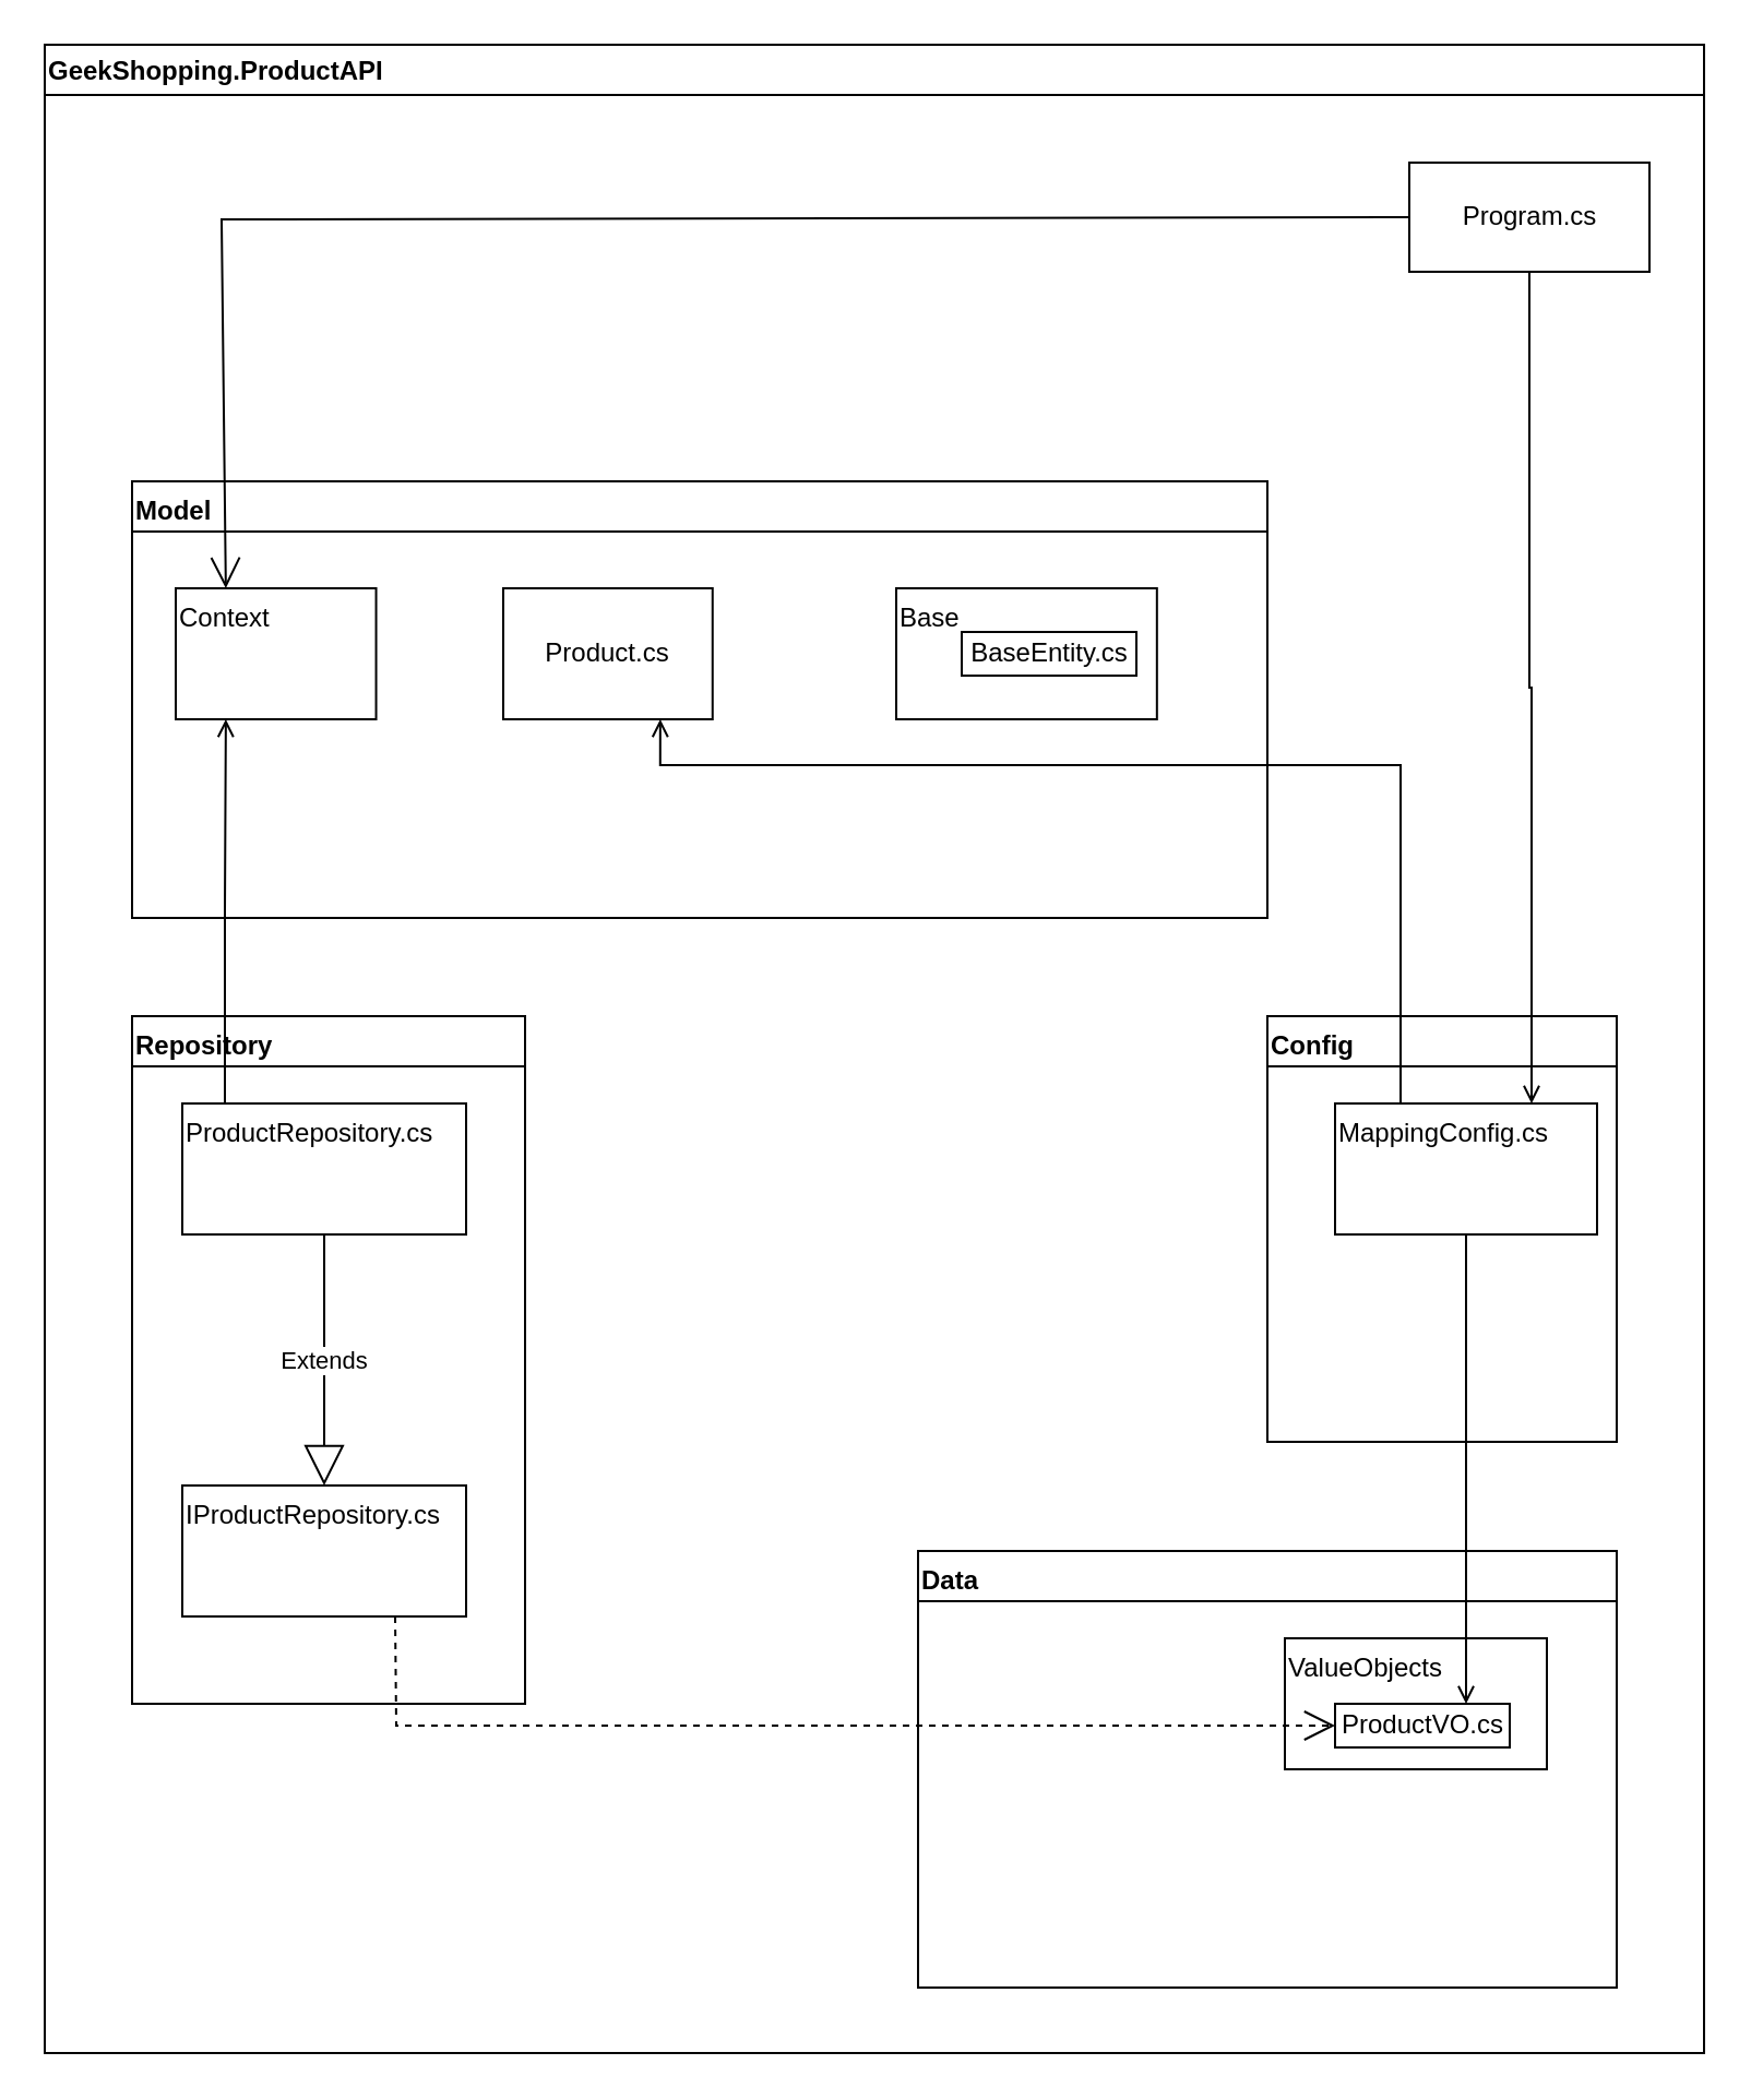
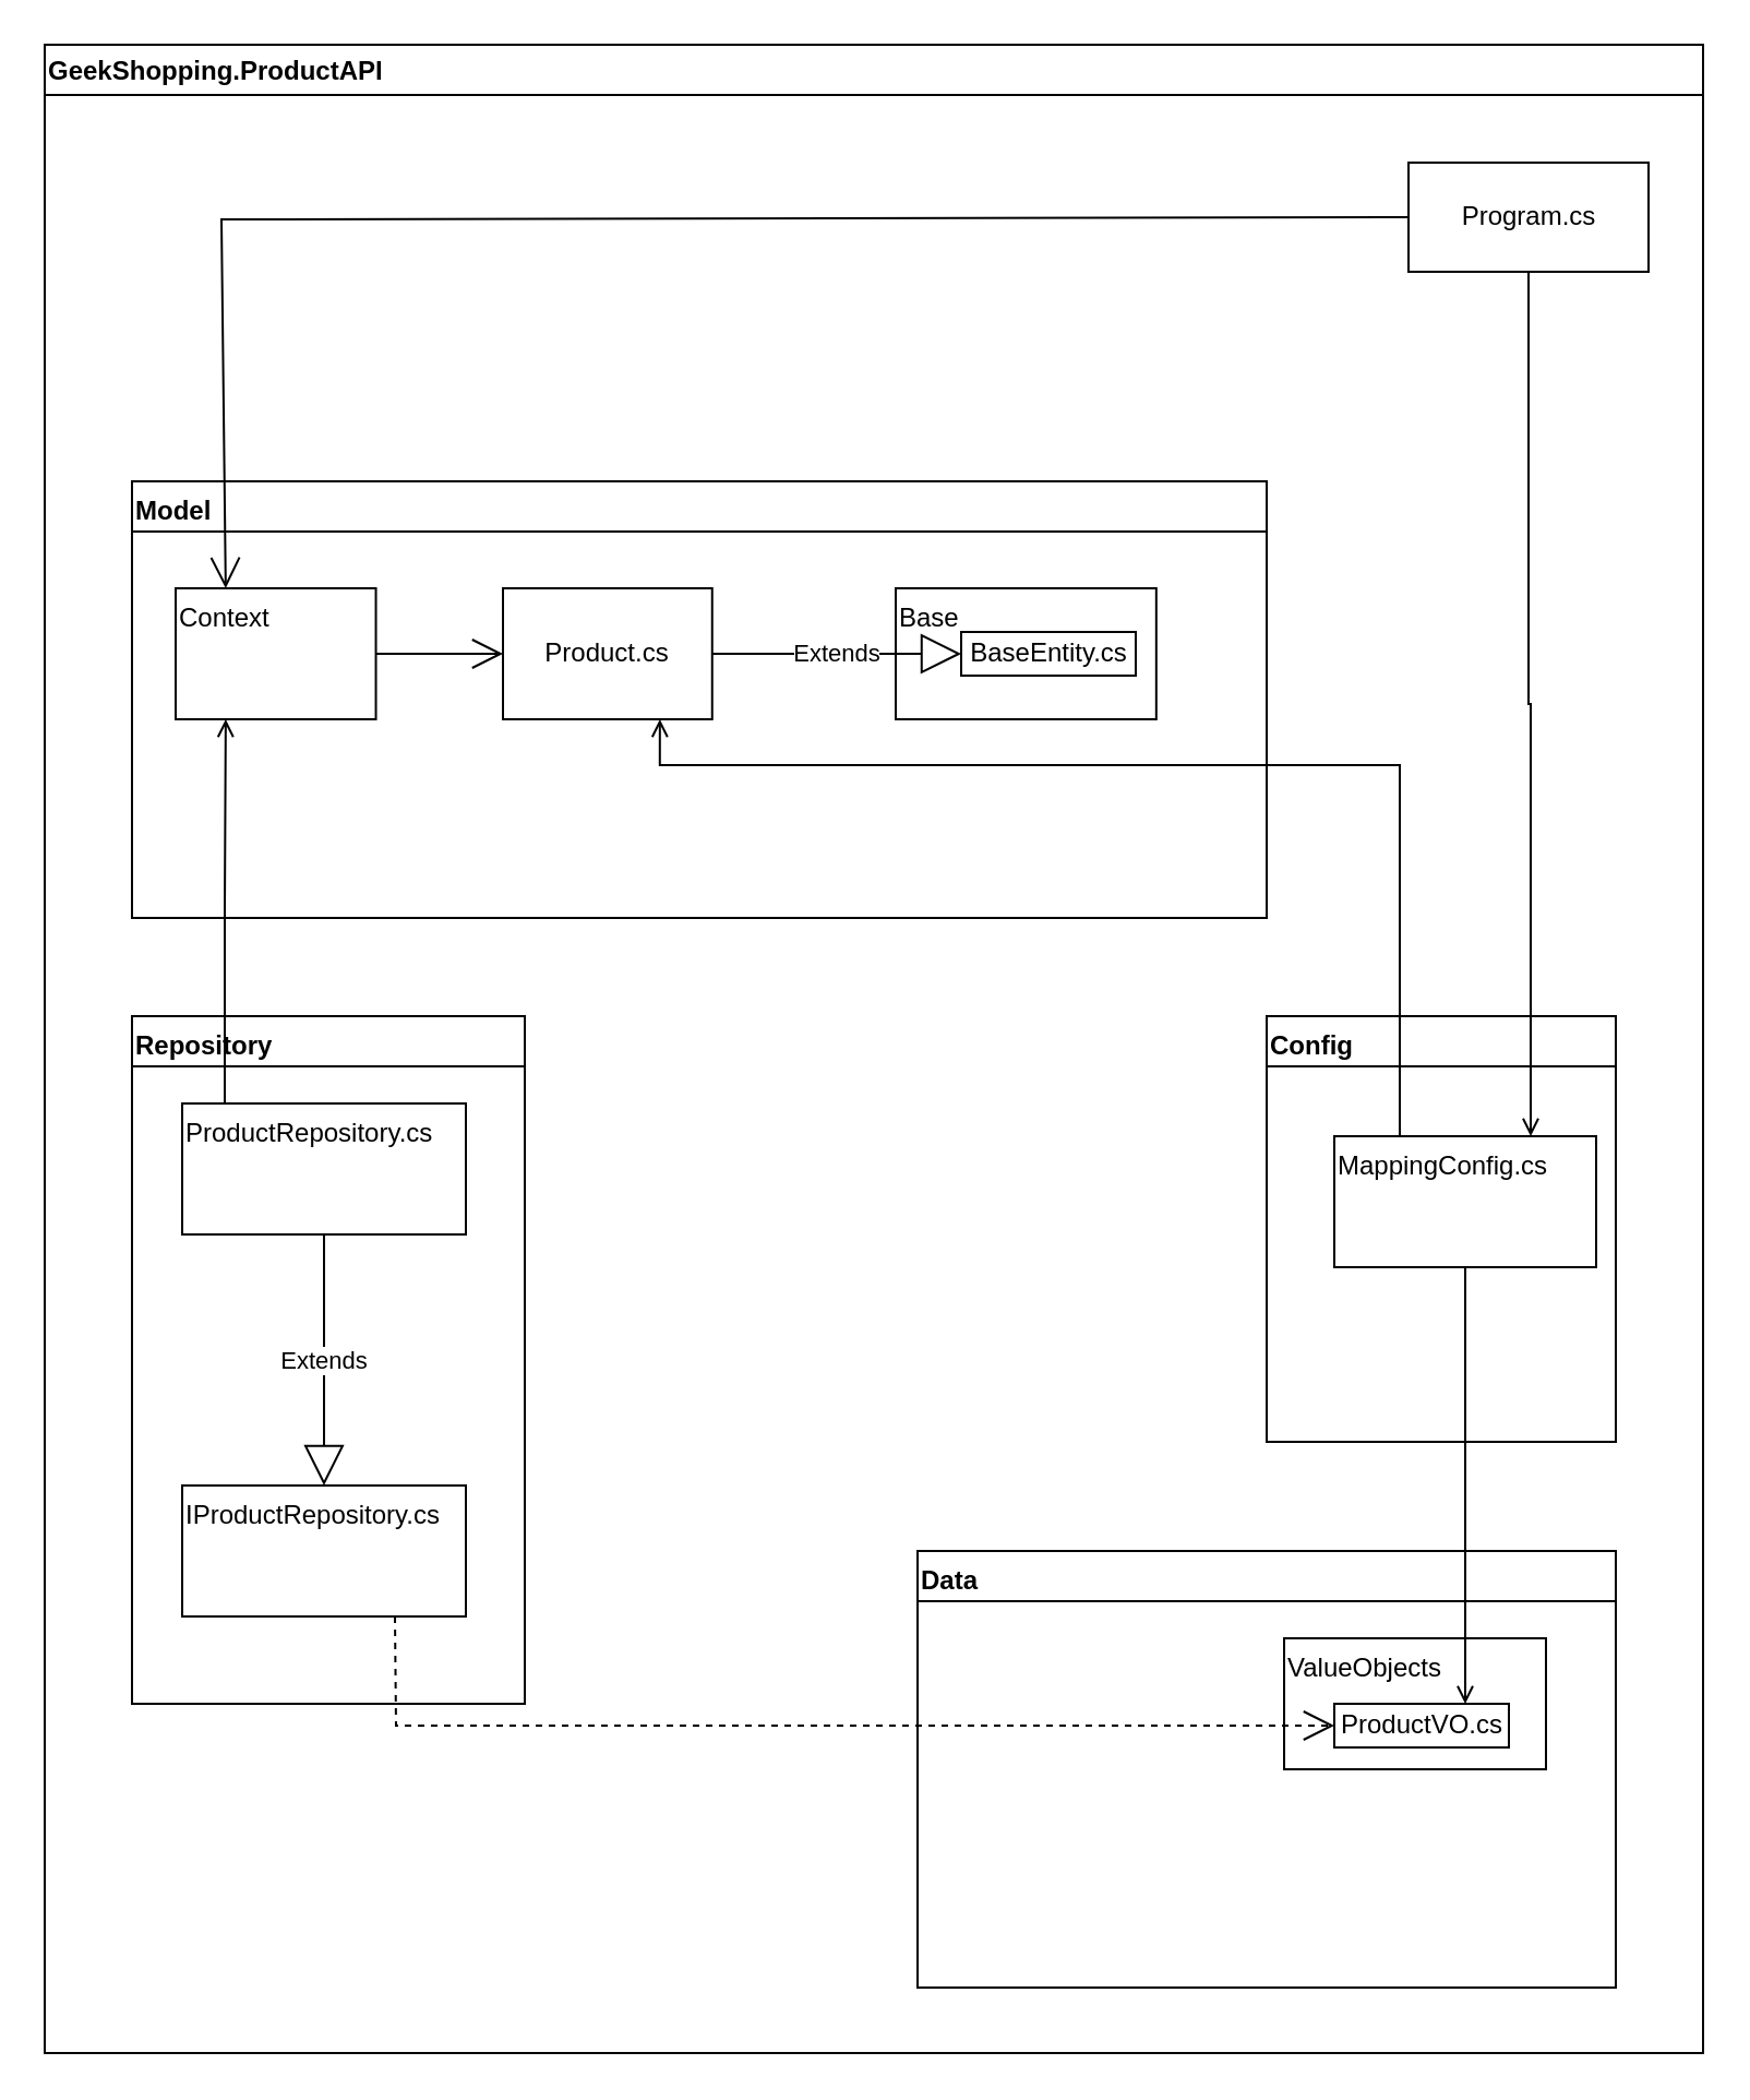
  <mxCell id="0" />
  <mxCell id="1" parent="0" />
  <mxCell id="2" value="" style="group;align=left;verticalAlign=top;" vertex="1" connectable="0" parent="1"><mxGeometry x="60" y="220" width="520" height="200" as="geometry" /></mxCell>
  <mxCell id="3" value="Model" style="swimlane;align=left;verticalAlign=top;horizontal=1;" vertex="1" parent="2"><mxGeometry width="520" height="200" as="geometry" /></mxCell>
  <mxCell id="4" value="Context" style="rounded=0;whiteSpace=wrap;html=1;container=0;align=left;verticalAlign=top;" vertex="1" parent="3"><mxGeometry x="19.996" y="49" width="91.765" height="60" as="geometry" /></mxCell>
  <mxCell id="5" value="Base" style="rounded=0;whiteSpace=wrap;html=1;align=left;verticalAlign=top;" vertex="1" parent="3"><mxGeometry x="350" y="49" width="119.41" height="60" as="geometry" /></mxCell>
  <mxCell id="6" value="BaseEntity.cs" style="html=1;" vertex="1" parent="3"><mxGeometry x="380" y="69" width="80" height="20" as="geometry" /></mxCell>
  <mxCell id="7" value="Product.cs" style="rounded=0;whiteSpace=wrap;html=1;" vertex="1" parent="3"><mxGeometry x="170" y="49" width="95.88" height="60" as="geometry" /></mxCell>
+ <mxCell id="8" value="Extends" style="endArrow=block;endSize=16;endFill=0;html=1;rounded=0;exitX=1;exitY=0.5;exitDx=0;exitDy=0;entryX=0;entryY=0.5;entryDx=0;entryDy=0;" edge="1" parent="3" source="7" target="6"><mxGeometry width="160" relative="1" as="geometry"><mxPoint x="160.588" y="70" as="sourcePoint" /><mxPoint x="130" y="70" as="targetPoint" /></mxGeometry></mxCell>
+ <mxCell id="9" value="" style="endArrow=open;endFill=1;endSize=12;html=1;rounded=0;" edge="1" parent="3" source="4" target="7"><mxGeometry width="160" relative="1" as="geometry"><mxPoint x="130" y="70" as="sourcePoint" /><mxPoint x="252.353" y="70" as="targetPoint" /></mxGeometry></mxCell>
  <mxCell id="10" value="GeekShopping.ProductAPI" style="swimlane;align=left;" vertex="1" parent="1"><mxGeometry x="20" y="20" width="760" height="920" as="geometry" /></mxCell>
  <mxCell id="11" value="Config" style="swimlane;whiteSpace=wrap;html=1;align=left;verticalAlign=top;" vertex="1" parent="10"><mxGeometry x="560" y="445" width="160" height="195" as="geometry" /></mxCell>
- <mxCell id="12" value="MappingConfig.cs" style="rounded=0;whiteSpace=wrap;html=1;container=0;align=left;verticalAlign=top;" vertex="1" parent="11"><mxGeometry x="31" y="40" width="120" height="60" as="geometry" /></mxCell>
+ <mxCell id="12" value="MappingConfig.cs" style="rounded=0;whiteSpace=wrap;html=1;container=0;align=left;verticalAlign=top;" vertex="1" parent="11"><mxGeometry x="31" y="55" width="120" height="60" as="geometry" /></mxCell>
  <mxCell id="13" value="Program.cs" style="html=1;" vertex="1" parent="10"><mxGeometry x="625" y="54" width="110" height="50" as="geometry" /></mxCell>
  <mxCell id="14" value="Repository" style="swimlane;whiteSpace=wrap;html=1;align=left;verticalAlign=top;" vertex="1" parent="10"><mxGeometry x="40" y="445" width="180" height="315" as="geometry" /></mxCell>
  <mxCell id="15" value="IProductRepository.cs" style="rounded=0;whiteSpace=wrap;html=1;container=0;align=left;verticalAlign=top;" vertex="1" parent="14"><mxGeometry x="23" y="215" width="130" height="60" as="geometry" /></mxCell>
  <mxCell id="16" value="ProductRepository.cs" style="rounded=0;whiteSpace=wrap;html=1;container=0;align=left;verticalAlign=top;" vertex="1" parent="14"><mxGeometry x="23" y="40" width="130" height="60" as="geometry" /></mxCell>
  <mxCell id="17" value="Extends" style="endArrow=block;endSize=16;endFill=0;html=1;rounded=0;exitX=0.5;exitY=1;exitDx=0;exitDy=0;entryX=0.5;entryY=0;entryDx=0;entryDy=0;" edge="1" parent="14" source="16" target="15"><mxGeometry width="160" relative="1" as="geometry"><mxPoint x="234.114" y="69.55" as="sourcePoint" /><mxPoint x="170" y="75" as="targetPoint" /></mxGeometry></mxCell>
  <mxCell id="18" style="edgeStyle=orthogonalEdgeStyle;rounded=0;orthogonalLoop=1;jettySize=auto;html=1;exitX=0.5;exitY=1;exitDx=0;exitDy=0;entryX=0.75;entryY=0;entryDx=0;entryDy=0;endArrow=open;endFill=0;" edge="1" parent="10" source="13" target="12"><mxGeometry relative="1" as="geometry" /></mxCell>
  <mxCell id="19" value="Data" style="swimlane;whiteSpace=wrap;html=1;align=left;verticalAlign=top;" vertex="1" parent="10"><mxGeometry x="400" y="690" width="320" height="200" as="geometry" /></mxCell>
  <mxCell id="20" value="" style="group" vertex="1" connectable="0" parent="19"><mxGeometry x="168" y="40" width="120" height="60" as="geometry" /></mxCell>
  <mxCell id="21" value="ValueObjects" style="rounded=0;whiteSpace=wrap;html=1;container=0;align=left;verticalAlign=top;" vertex="1" parent="20"><mxGeometry width="120" height="60" as="geometry" /></mxCell>
  <mxCell id="22" value="ProductVO.cs" style="html=1;" vertex="1" parent="20"><mxGeometry x="23" y="30" width="80" height="20" as="geometry" /></mxCell>
  <mxCell id="23" style="edgeStyle=orthogonalEdgeStyle;rounded=0;orthogonalLoop=1;jettySize=auto;html=1;exitX=0.5;exitY=1;exitDx=0;exitDy=0;entryX=0.75;entryY=0;entryDx=0;entryDy=0;endArrow=open;endFill=0;" edge="1" parent="10" source="12" target="22"><mxGeometry relative="1" as="geometry" /></mxCell>
  <mxCell id="24" value="" style="endArrow=open;endFill=1;endSize=12;html=1;rounded=0;dashed=1;entryX=0;entryY=0.5;entryDx=0;entryDy=0;exitX=0.75;exitY=1;exitDx=0;exitDy=0;" edge="1" parent="10" source="15"><mxGeometry width="160" relative="1" as="geometry"><mxPoint x="163" y="720" as="sourcePoint" /><mxPoint x="591" y="770" as="targetPoint" /><Array as="points"><mxPoint x="161" y="770" /></Array></mxGeometry></mxCell>
  <mxCell id="25" value="" style="endArrow=open;endFill=1;endSize=12;html=1;rounded=0;exitX=0;exitY=0.5;exitDx=0;exitDy=0;entryX=0.25;entryY=0;entryDx=0;entryDy=0;" edge="1" parent="1" source="13" target="4"><mxGeometry width="160" relative="1" as="geometry"><mxPoint x="620" y="99" as="sourcePoint" /><mxPoint x="160" y="170" as="targetPoint" /><Array as="points"><mxPoint x="101" y="100" /></Array></mxGeometry></mxCell>
  <mxCell id="26" style="edgeStyle=orthogonalEdgeStyle;rounded=0;orthogonalLoop=1;jettySize=auto;html=1;strokeWidth=1;endArrow=none;endFill=0;startArrow=open;startFill=0;entryX=0.25;entryY=0;entryDx=0;entryDy=0;exitX=0.75;exitY=1;exitDx=0;exitDy=0;" edge="1" parent="1" source="7" target="12"><mxGeometry relative="1" as="geometry"><mxPoint x="330" y="370" as="sourcePoint" /><Array as="points"><mxPoint x="302" y="350" /><mxPoint x="641" y="350" /></Array></mxGeometry></mxCell>
  <mxCell id="27" style="edgeStyle=orthogonalEdgeStyle;rounded=0;orthogonalLoop=1;jettySize=auto;html=1;strokeWidth=1;startArrow=none;startFill=0;endArrow=open;endFill=0;exitX=0.15;exitY=0;exitDx=0;exitDy=0;entryX=0.25;entryY=1;entryDx=0;entryDy=0;exitPerimeter=0;" edge="1" parent="1" source="16" target="4"><mxGeometry relative="1" as="geometry"><mxPoint x="365" y="490" as="sourcePoint" /><mxPoint x="138" y="360" as="targetPoint" /></mxGeometry></mxCell>
